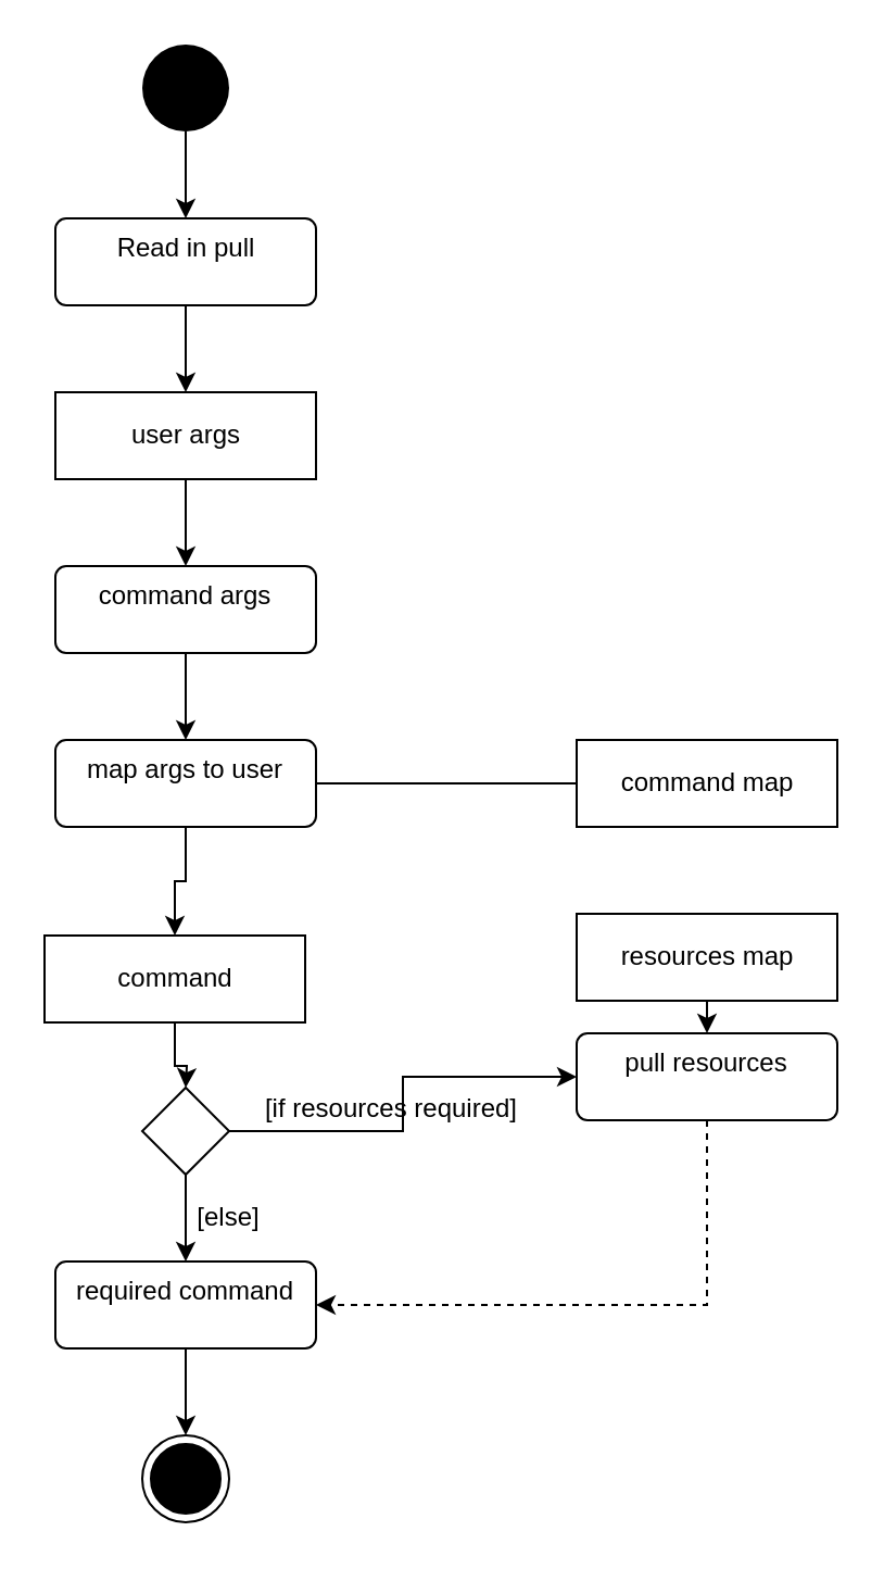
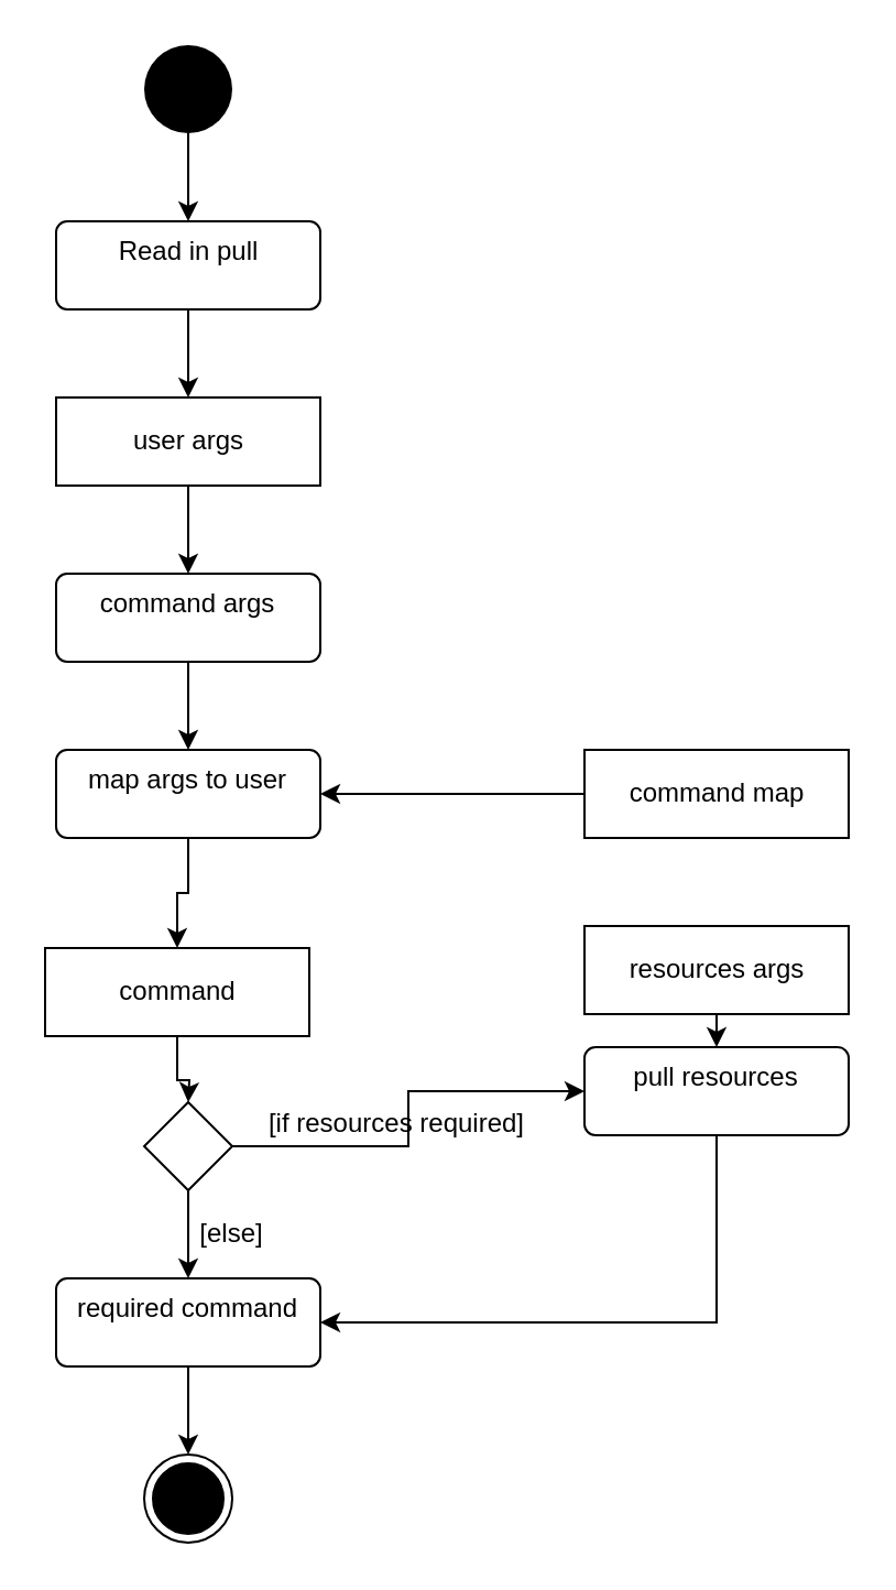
  <mxCell id="0" />
  <mxCell id="1" parent="0" />
  <mxCell id="2" style="edgeStyle=orthogonalEdgeStyle;rounded=0;orthogonalLoop=1;jettySize=auto;html=1;exitX=0.5;exitY=1;exitDx=0;exitDy=0;entryX=0.5;entryY=0;entryDx=0;entryDy=0;" parent="1" source="3" target="8" edge="1"><mxGeometry relative="1" as="geometry" /></mxCell>
  <mxCell id="3" value="" style="ellipse;fillColor=#000000;strokeColor=none;" parent="1" vertex="1"><mxGeometry x="65" y="20" width="40" height="40" as="geometry" /></mxCell>
  <mxCell id="4" value="" style="ellipse;html=1;shape=endState;fillColor=#000000;strokeColor=#000000;" parent="1" vertex="1"><mxGeometry x="65" y="660" width="40" height="40" as="geometry" /></mxCell>
- <mxCell id="5" style="edgeStyle=orthogonalEdgeStyle;rounded=0;orthogonalLoop=1;jettySize=auto;html=1;entryX=1;entryY=0.5;entryDx=0;entryDy=0;endArrow=none;" parent="1" source="6" target="14" edge="1"><mxGeometry relative="1" as="geometry" /></mxCell>
+ <mxCell id="5" style="edgeStyle=orthogonalEdgeStyle;rounded=0;orthogonalLoop=1;jettySize=auto;html=1;entryX=1;entryY=0.5;entryDx=0;entryDy=0;" parent="1" source="6" target="14" edge="1"><mxGeometry relative="1" as="geometry" /></mxCell>
  <mxCell id="6" value="command map" style="html=1;" parent="1" vertex="1"><mxGeometry x="265" y="340" width="120" height="40" as="geometry" /></mxCell>
  <mxCell id="7" style="edgeStyle=orthogonalEdgeStyle;rounded=0;orthogonalLoop=1;jettySize=auto;html=1;exitX=0.5;exitY=1;exitDx=0;exitDy=0;entryX=0.5;entryY=0;entryDx=0;entryDy=0;" parent="1" source="8" target="12" edge="1"><mxGeometry relative="1" as="geometry" /></mxCell>
  <mxCell id="8" value="Read in pull" style="html=1;align=center;verticalAlign=top;rounded=1;absoluteArcSize=1;arcSize=10;dashed=0;" parent="1" vertex="1"><mxGeometry x="25" y="100" width="120" height="40" as="geometry" /></mxCell>
  <mxCell id="9" style="edgeStyle=orthogonalEdgeStyle;rounded=0;orthogonalLoop=1;jettySize=auto;html=1;exitX=0.5;exitY=1;exitDx=0;exitDy=0;entryX=0.5;entryY=0;entryDx=0;entryDy=0;" parent="1" source="10" target="21" edge="1"><mxGeometry relative="1" as="geometry" /></mxCell>
- <mxCell id="10" value="resources map" style="html=1;" parent="1" vertex="1"><mxGeometry x="265" y="420" width="120" height="40" as="geometry" /></mxCell>
+ <mxCell id="10" value="resources args" style="html=1;" parent="1" vertex="1"><mxGeometry x="265" y="420" width="120" height="40" as="geometry" /></mxCell>
  <mxCell id="11" style="edgeStyle=orthogonalEdgeStyle;rounded=0;orthogonalLoop=1;jettySize=auto;html=1;" edge="1" parent="1" source="12" target="27"><mxGeometry relative="1" as="geometry" /></mxCell>
  <mxCell id="12" value="user args" style="html=1;" parent="1" vertex="1"><mxGeometry x="25" y="180" width="120" height="40" as="geometry" /></mxCell>
  <mxCell id="13" style="edgeStyle=orthogonalEdgeStyle;rounded=0;orthogonalLoop=1;jettySize=auto;html=1;" parent="1" source="14" target="16" edge="1"><mxGeometry relative="1" as="geometry" /></mxCell>
  <mxCell id="14" value="map args to user" style="html=1;align=center;verticalAlign=top;rounded=1;absoluteArcSize=1;arcSize=10;dashed=0;whiteSpace=wrap;" parent="1" vertex="1"><mxGeometry x="25" y="340" width="120" height="40" as="geometry" /></mxCell>
  <mxCell id="15" style="edgeStyle=orthogonalEdgeStyle;rounded=0;orthogonalLoop=1;jettySize=auto;html=1;entryX=0.5;entryY=0;entryDx=0;entryDy=0;" parent="1" source="16" edge="1"><mxGeometry relative="1" as="geometry"><mxPoint x="85" y="500" as="targetPoint" /></mxGeometry></mxCell>
  <mxCell id="16" value="command" style="html=1;" parent="1" vertex="1"><mxGeometry x="20" y="430" width="120" height="40" as="geometry" /></mxCell>
  <mxCell id="17" style="edgeStyle=orthogonalEdgeStyle;rounded=0;orthogonalLoop=1;jettySize=auto;html=1;exitX=1;exitY=0.5;exitDx=0;exitDy=0;entryX=0;entryY=0.5;entryDx=0;entryDy=0;" parent="1" source="19" target="21" edge="1"><mxGeometry relative="1" as="geometry" /></mxCell>
  <mxCell id="18" style="edgeStyle=orthogonalEdgeStyle;rounded=0;orthogonalLoop=1;jettySize=auto;html=1;exitX=0.5;exitY=1;exitDx=0;exitDy=0;entryX=0.5;entryY=0;entryDx=0;entryDy=0;" parent="1" source="19" target="24" edge="1"><mxGeometry relative="1" as="geometry" /></mxCell>
  <mxCell id="19" value="" style="rhombus;" parent="1" vertex="1"><mxGeometry x="65" y="500" width="40" height="40" as="geometry" /></mxCell>
- <mxCell id="20" style="edgeStyle=orthogonalEdgeStyle;rounded=0;orthogonalLoop=1;jettySize=auto;html=1;entryX=1;entryY=0.5;entryDx=0;entryDy=0;dashed=1;" parent="1" source="21" target="24" edge="1"><mxGeometry relative="1" as="geometry"><Array as="points"><mxPoint x="325" y="600" /></Array></mxGeometry></mxCell>
+ <mxCell id="20" style="edgeStyle=orthogonalEdgeStyle;rounded=0;orthogonalLoop=1;jettySize=auto;html=1;entryX=1;entryY=0.5;entryDx=0;entryDy=0;" parent="1" source="21" target="24" edge="1"><mxGeometry relative="1" as="geometry"><Array as="points"><mxPoint x="325" y="600" /></Array></mxGeometry></mxCell>
  <mxCell id="21" value="pull resources" style="html=1;align=center;verticalAlign=top;rounded=1;absoluteArcSize=1;arcSize=10;dashed=0;whiteSpace=wrap;" parent="1" vertex="1"><mxGeometry x="265" y="475" width="120" height="40" as="geometry" /></mxCell>
  <mxCell id="22" value="[if resources required]" style="text;html=1;strokeColor=none;fillColor=none;align=center;verticalAlign=middle;whiteSpace=wrap;rounded=0;" parent="1" vertex="1"><mxGeometry x="105" y="500" width="150" height="20" as="geometry" /></mxCell>
  <mxCell id="23" style="edgeStyle=orthogonalEdgeStyle;rounded=0;orthogonalLoop=1;jettySize=auto;html=1;exitX=0.5;exitY=1;exitDx=0;exitDy=0;entryX=0.5;entryY=0;entryDx=0;entryDy=0;" parent="1" source="24" target="4" edge="1"><mxGeometry relative="1" as="geometry" /></mxCell>
  <mxCell id="24" value="required command" style="html=1;align=center;verticalAlign=top;rounded=1;absoluteArcSize=1;arcSize=10;dashed=0;whiteSpace=wrap;" parent="1" vertex="1"><mxGeometry x="25" y="580" width="120" height="40" as="geometry" /></mxCell>
  <mxCell id="25" value="[else]" style="text;html=1;strokeColor=none;fillColor=none;align=center;verticalAlign=middle;whiteSpace=wrap;rounded=0;" parent="1" vertex="1"><mxGeometry x="85" y="550" width="40" height="20" as="geometry" /></mxCell>
  <mxCell id="26" style="edgeStyle=orthogonalEdgeStyle;rounded=0;orthogonalLoop=1;jettySize=auto;html=1;" edge="1" parent="1" source="27" target="14"><mxGeometry relative="1" as="geometry" /></mxCell>
  <mxCell id="27" value="command args" style="html=1;align=center;verticalAlign=top;rounded=1;absoluteArcSize=1;arcSize=10;dashed=0;whiteSpace=wrap;" vertex="1" parent="1"><mxGeometry x="25" y="260" width="120" height="40" as="geometry" /></mxCell>
